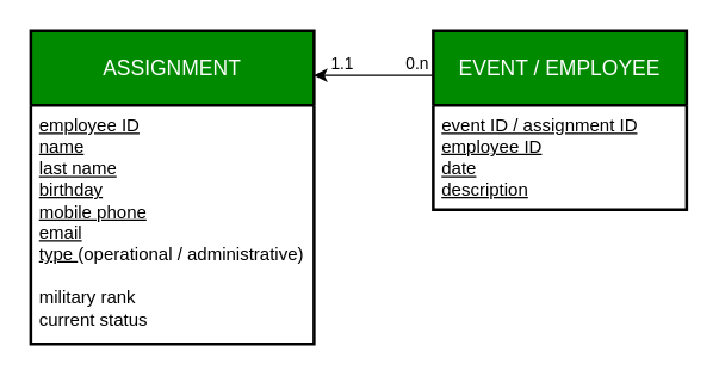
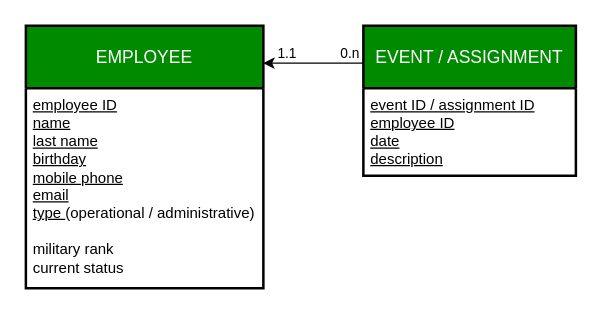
  <mxCell id="0" />
  <mxCell id="1" parent="0" />
- <mxCell id="2" value="ASSIGNMENT" style="swimlane;childLayout=stackLayout;horizontal=1;startSize=50;horizontalStack=0;rounded=0;fontSize=14;fontStyle=0;strokeWidth=2;resizeParent=0;resizeLast=1;shadow=0;dashed=0;align=center;arcSize=4;whiteSpace=wrap;html=1;fillColor=#008a00;fontColor=#ffffff;strokeColor=#000000;swimlaneFillColor=#FFFFFF;" parent="1" vertex="1"><mxGeometry x="20" y="20" width="190" height="210" as="geometry" /></mxCell>
+ <mxCell id="2" value="EMPLOYEE" style="swimlane;childLayout=stackLayout;horizontal=1;startSize=50;horizontalStack=0;rounded=0;fontSize=14;fontStyle=0;strokeWidth=2;resizeParent=0;resizeLast=1;shadow=0;dashed=0;align=center;arcSize=4;whiteSpace=wrap;html=1;fillColor=#008a00;fontColor=#ffffff;strokeColor=#000000;swimlaneFillColor=#FFFFFF;" parent="1" vertex="1"><mxGeometry x="20" y="20" width="190" height="210" as="geometry" /></mxCell>
  <mxCell id="3" value="&lt;font color=&quot;#000000&quot;&gt;&lt;u&gt;employee ID&lt;/u&gt;&lt;br&gt;&lt;u&gt;name&lt;br&gt;last name&lt;br&gt;birthday&lt;br&gt;mobile phone&lt;br&gt;email&lt;br&gt;type&amp;nbsp;&lt;/u&gt;(operational / administrative)&lt;br&gt;&lt;br&gt;military rank&lt;br&gt;current status&lt;/font&gt;" style="align=left;strokeColor=none;fillColor=none;spacingLeft=4;fontSize=12;verticalAlign=top;resizable=0;rotatable=0;part=1;html=1;" parent="2" vertex="1"><mxGeometry y="50" width="190" height="160" as="geometry" /></mxCell>
- <mxCell id="4" value="EVENT / EMPLOYEE" style="swimlane;childLayout=stackLayout;horizontal=1;startSize=50;horizontalStack=0;rounded=0;fontSize=14;fontStyle=0;strokeWidth=2;resizeParent=0;resizeLast=1;shadow=0;dashed=0;align=center;arcSize=4;whiteSpace=wrap;html=1;fillColor=#008a00;fontColor=#ffffff;strokeColor=#000000;swimlaneFillColor=#FFFFFF;" parent="1" vertex="1"><mxGeometry x="290" y="20" width="170" height="120" as="geometry" /></mxCell>
+ <mxCell id="4" value="EVENT / ASSIGNMENT" style="swimlane;childLayout=stackLayout;horizontal=1;startSize=50;horizontalStack=0;rounded=0;fontSize=14;fontStyle=0;strokeWidth=2;resizeParent=0;resizeLast=1;shadow=0;dashed=0;align=center;arcSize=4;whiteSpace=wrap;html=1;fillColor=#008a00;fontColor=#ffffff;strokeColor=#000000;swimlaneFillColor=#FFFFFF;" parent="1" vertex="1"><mxGeometry x="290" y="20" width="170" height="120" as="geometry" /></mxCell>
  <mxCell id="5" value="&lt;font style=&quot;&quot; color=&quot;#000000&quot;&gt;&lt;u&gt;event ID / assignment ID&lt;br&gt;employee ID&lt;br&gt;date&lt;br&gt;description&lt;/u&gt;&lt;/font&gt;" style="align=left;strokeColor=none;fillColor=none;spacingLeft=4;fontSize=12;verticalAlign=top;resizable=0;rotatable=0;part=1;html=1;" parent="4" vertex="1"><mxGeometry y="50" width="170" height="70" as="geometry" /></mxCell>
  <mxCell id="6" value="" style="endArrow=classic;html=1;rounded=0;strokeColor=#000000;" parent="1" edge="1"><mxGeometry relative="1" as="geometry"><mxPoint x="290" y="50" as="sourcePoint" /><mxPoint x="210" y="50" as="targetPoint" /></mxGeometry></mxCell>
  <mxCell id="7" value="0.n" style="edgeLabel;resizable=0;html=1;align=left;verticalAlign=bottom;labelBackgroundColor=none;fontColor=#000000;" parent="6" connectable="0" vertex="1"><mxGeometry x="-1" relative="1" as="geometry"><mxPoint x="-20" as="offset" /></mxGeometry></mxCell>
  <mxCell id="8" value="1.1" style="edgeLabel;resizable=0;html=1;align=right;verticalAlign=bottom;labelBackgroundColor=none;fontColor=#000000;" parent="6" connectable="0" vertex="1"><mxGeometry x="1" relative="1" as="geometry"><mxPoint x="27" as="offset" /></mxGeometry></mxCell>
